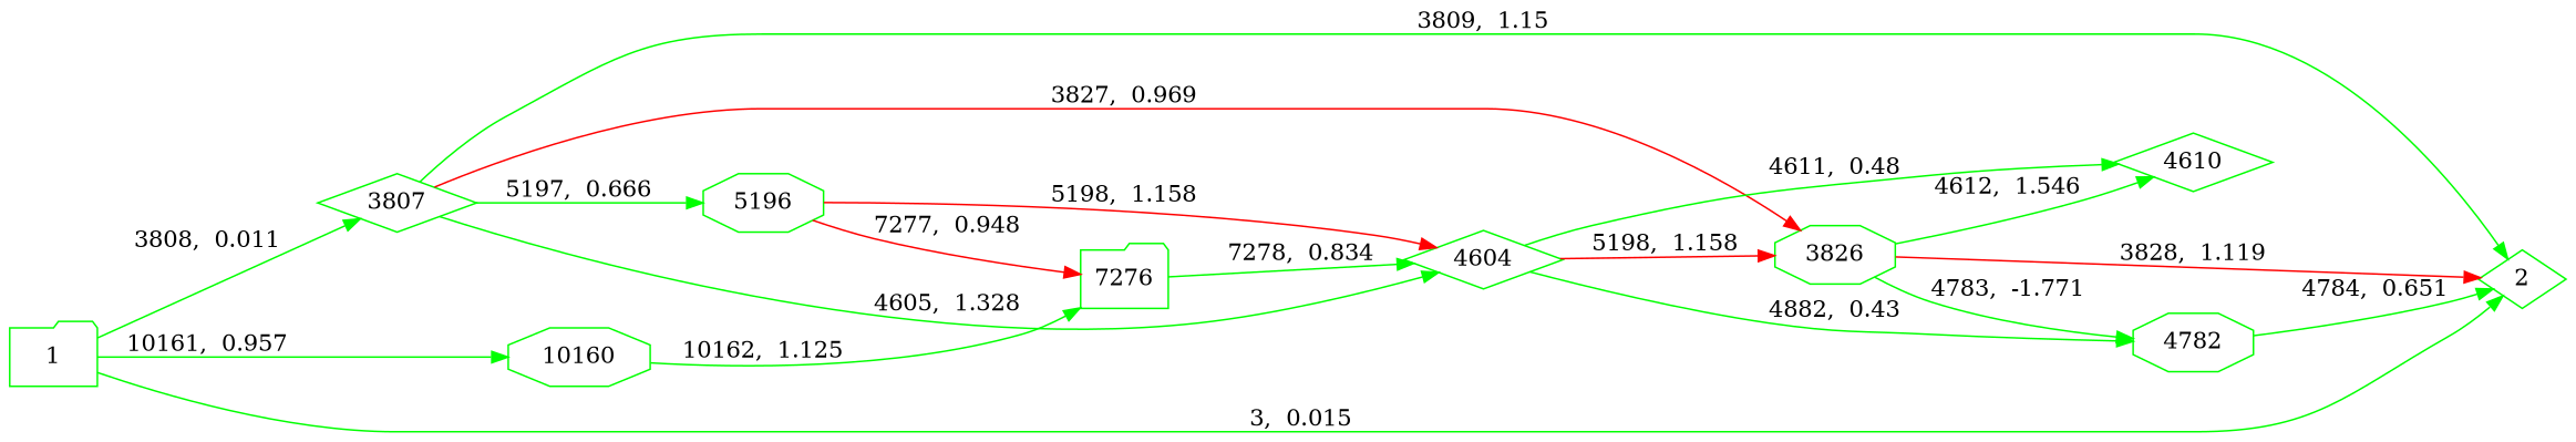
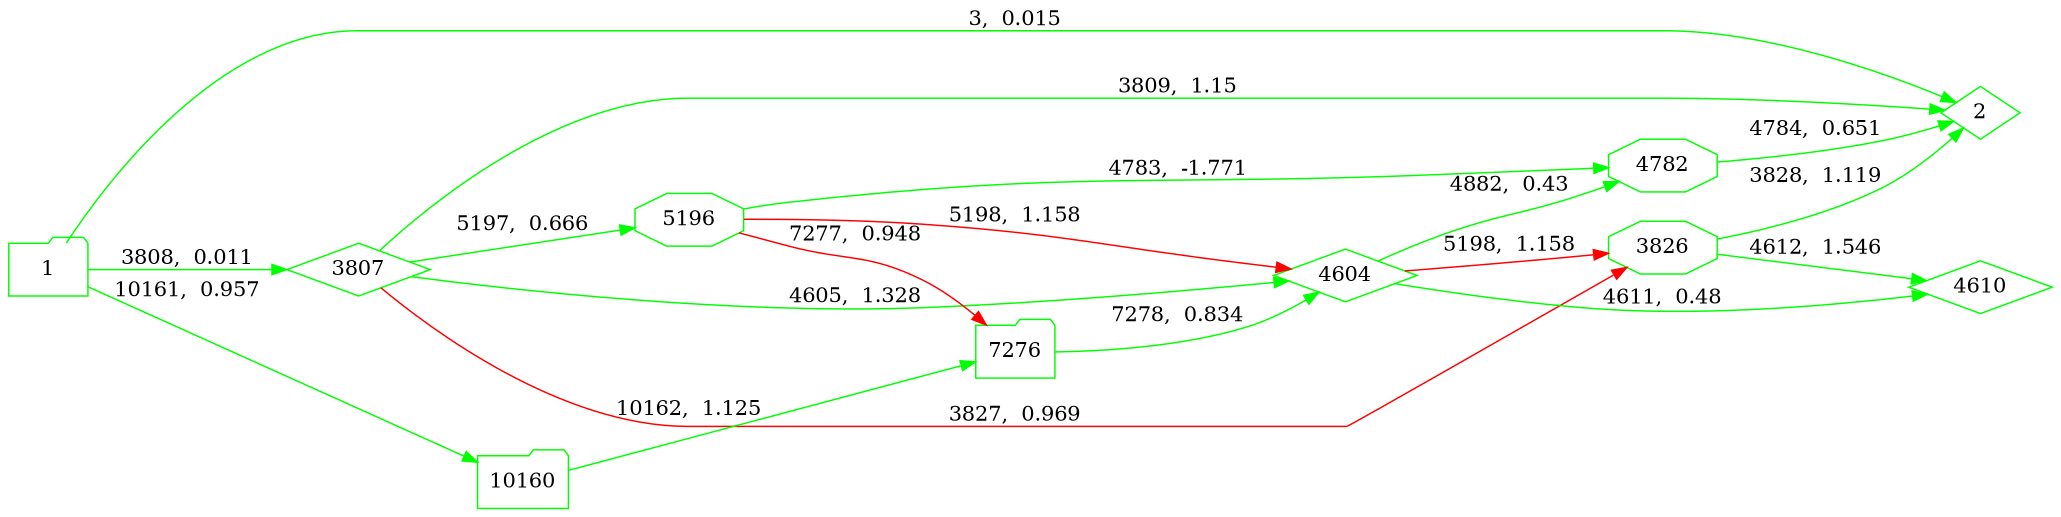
  digraph {
    rankdir=LR
    node [color=green shape=diamond]
    edge [color=green penwidth=1.0]
    1 [shape=folder]
    3807
    5196 [shape=octagon]
-   10160 [shape=octagon]
+   10160 [shape=folder]
    7276 [shape=folder]
    4604
    4610
    3826 [shape=octagon]
    4782 [shape=octagon]
    2
    subgraph sub_1 {
      rank=min
      1
    }
    subgraph sub_2 {
      rank=same
      3807
    }
    subgraph sub_3 {
      rank=same
      5196
    }
    subgraph sub_4 {
      rank=same
      10160
    }
    subgraph sub_5 {
      rank=same
      7276
    }
    subgraph sub_6 {
      rank=same
      4604
    }
    subgraph sub_7 {
      rank=same
      4610
    }
    subgraph sub_8 {
      rank=same
      3826
    }
    subgraph sub_9 {
      rank=same
      4782
    }
    subgraph sub_10 {
      rank=max
      2
    }
    1 -> 3807 [label="3808,  0.011"]
    1 -> 10160 [label="10161,  0.957"]
    1 -> 2 [label="3,  0.015"]
    3807 -> 5196 [label="5197,  0.666"]
    3807 -> 4604 [label="4605,  1.328"]
    3807 -> 3826 [color=red label="3827,  0.969"]
    3807 -> 2 [label="3809,  1.15"]
    5196 -> 7276 [color=red label="7277,  0.948"]
    5196 -> 4604 [color=red label="5198,  1.158"]
    10160 -> 7276 [label="10162,  1.125"]
    7276 -> 4604 [label="7278,  0.834"]
    4604 -> 4610 [label="4611,  0.48"]
    4604 -> 3826 [color=red label="5198,  1.158"]
    4604 -> 4782 [label="4882,  0.43"]
    3826 -> 4610 [label="4612,  1.546"]
-   3826 -> 4782 [label="4783,  -1.771"]
-   3826 -> 2 [color=red label="3828,  1.119"]
+   5196 -> 4782 [label="4783,  -1.771"]
+   3826 -> 2 [label="3828,  1.119"]
    4782 -> 2 [label="4784,  0.651"]
  }
